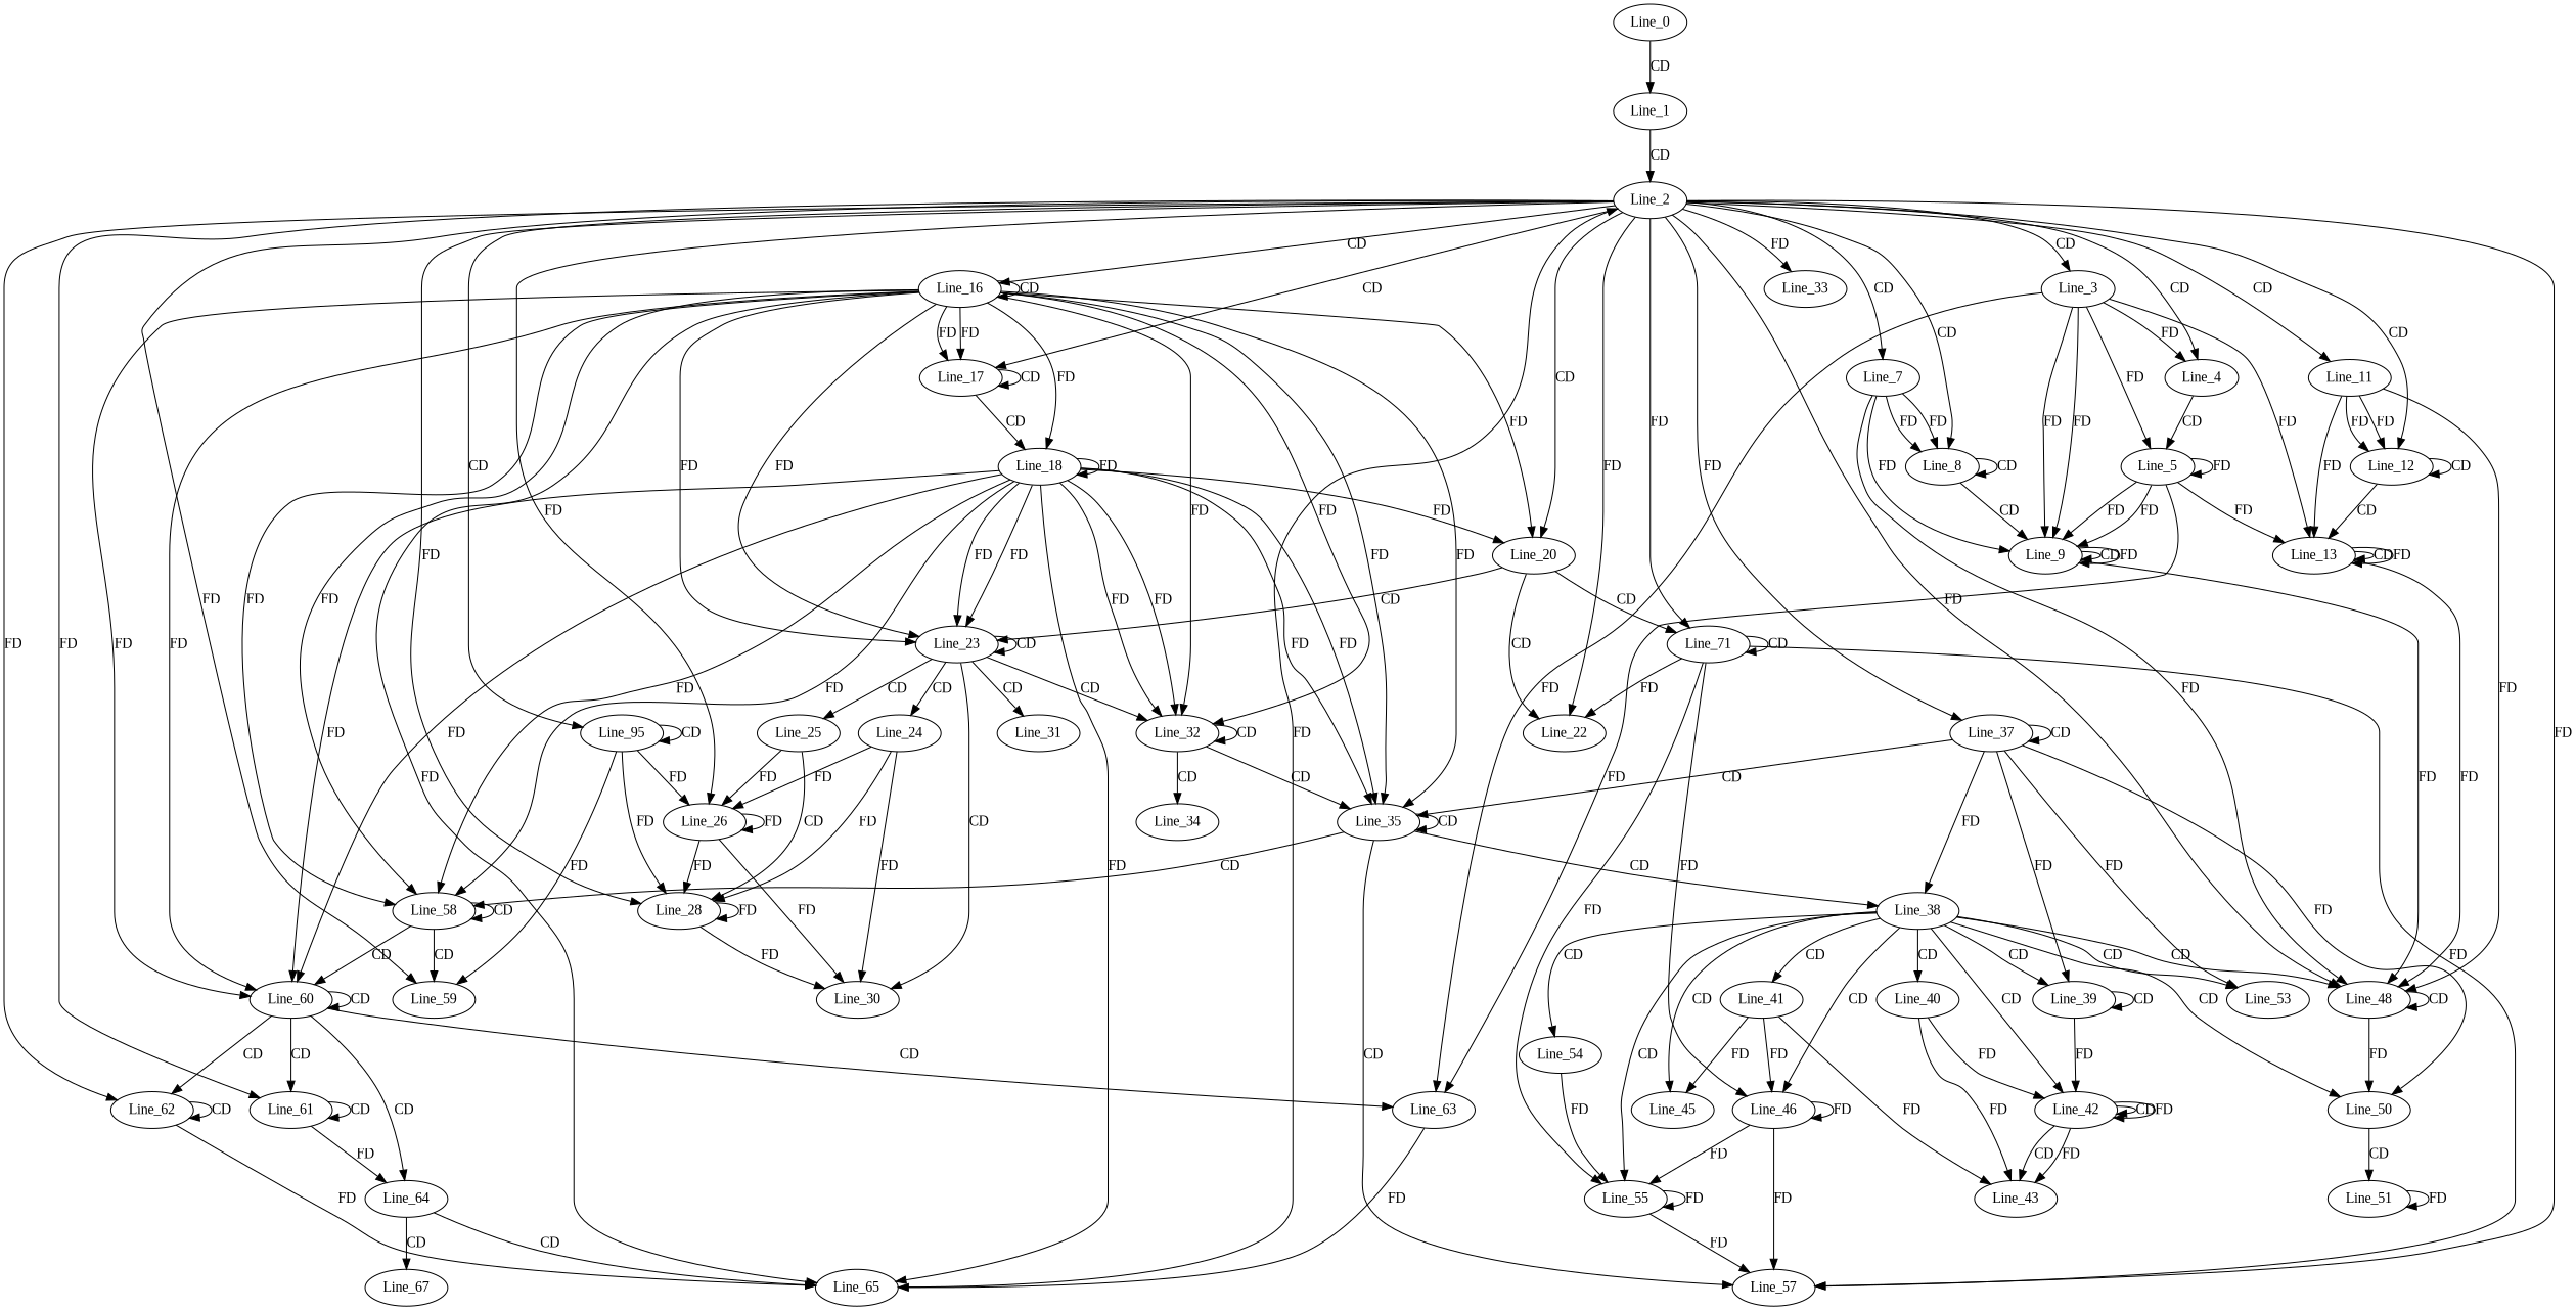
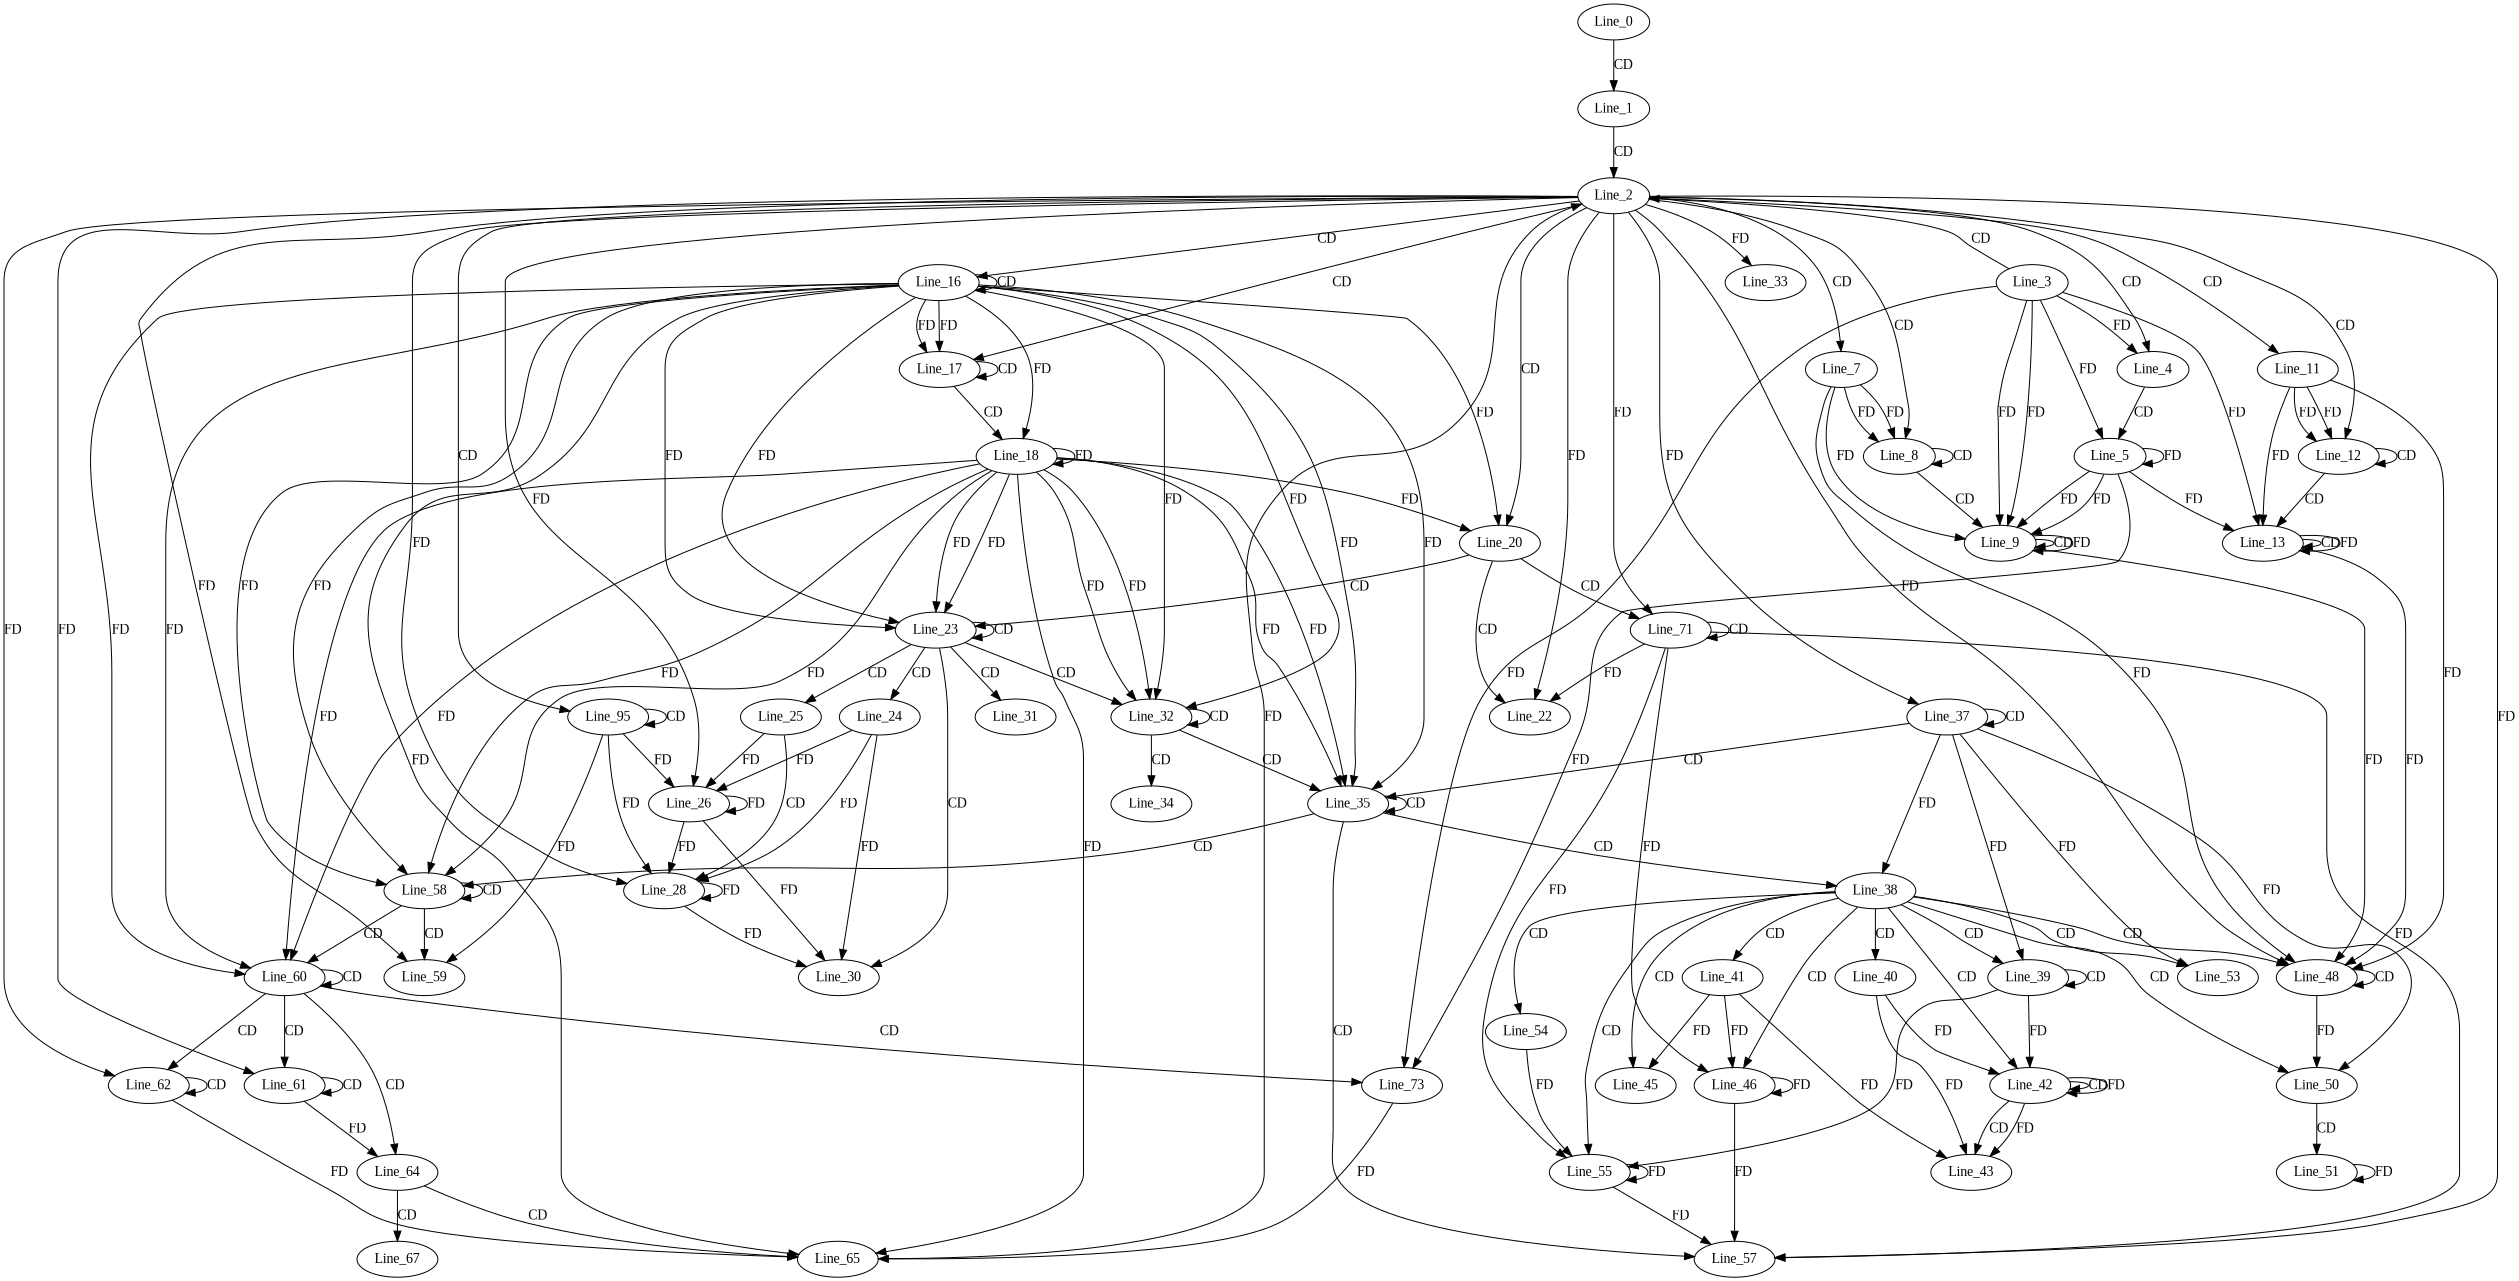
  digraph {
    fontname="Liberation Serif"
    node [fontname="Liberation Serif"]
    edge [fontname="Liberation Serif"]
    Line_0
    Line_1
    Line_2
    Line_3
    Line_4
    Line_7
    Line_8
    Line_11
    Line_12
    n10 [label=Line_95]
    Line_16
    Line_17
    Line_20
    n14 [label=Line_71]
    Line_22
    Line_26
    Line_28
    Line_33
    Line_37
    Line_48
    Line_57
    Line_59
    Line_61
    Line_62
    Line_5
    Line_9
    Line_13
-   Line_63
+   Line_63 [label=Line_73]
    Line_65
    Line_18
    Line_23
    Line_32
    Line_35
    Line_58
    Line_60
    Line_46
    Line_55
    Line_30
    Line_38
    Line_39
    Line_50
    Line_53
    Line_64
    Line_24
    Line_25
    Line_31
    Line_34
    Line_40
    Line_41
    Line_42
    Line_45
    Line_54
    Line_51
    Line_43
    Line_67
    Line_0 -> Line_1 [label=CD]
    Line_1 -> Line_2 [label=CD]
-   Line_2 -> Line_3 [label=CD]
+   Line_3 -> Line_2 [label=CD]
    Line_2 -> Line_4 [label=CD]
    Line_2 -> Line_7 [label=CD]
    Line_2 -> Line_8 [label=CD]
    Line_2 -> Line_11 [label=CD]
    Line_2 -> Line_12 [label=CD]
    Line_2 -> n10 [label=CD]
    Line_2 -> Line_16 [label=CD]
    Line_2 -> Line_17 [label=CD]
    Line_2 -> Line_20 [label=CD]
    Line_2 -> n14 [label=FD]
    Line_2 -> Line_22 [label=FD]
    Line_2 -> Line_26 [label=FD]
    Line_2 -> Line_28 [label=FD]
    Line_2 -> Line_33 [label=FD]
    Line_2 -> Line_37 [label=FD]
    Line_2 -> Line_48 [label=FD]
    Line_2 -> Line_57 [label=FD]
    Line_2 -> Line_59 [label=FD]
    Line_2 -> Line_61 [label=FD]
    Line_2 -> Line_62 [label=FD]
    Line_3 -> Line_4 [label=FD]
    Line_3 -> Line_5 [label=FD]
    Line_3 -> Line_9 [label=FD]
    Line_3 -> Line_9 [label=FD]
    Line_3 -> Line_13 [label=FD]
    Line_3 -> Line_63 [label=FD]
    Line_4 -> Line_5 [label=CD]
    Line_7 -> Line_8 [label=FD]
    Line_7 -> Line_8 [label=FD]
    Line_7 -> Line_48 [label=FD]
    Line_7 -> Line_9 [label=FD]
    Line_8 -> Line_8 [label=CD]
    Line_8 -> Line_9 [label=CD]
    Line_11 -> Line_12 [label=FD]
    Line_11 -> Line_12 [label=FD]
    Line_11 -> Line_48 [label=FD]
    Line_11 -> Line_13 [label=FD]
    Line_12 -> Line_12 [label=CD]
    Line_12 -> Line_13 [label=CD]
    n10 -> n10 [label=CD]
    n10 -> Line_26 [label=FD]
    n10 -> Line_28 [label=FD]
    n10 -> Line_59 [label=FD]
    Line_16 -> Line_16 [label=CD]
    Line_16 -> Line_17 [label=FD]
    Line_16 -> Line_17 [label=FD]
    Line_16 -> Line_20 [label=FD]
    Line_16 -> Line_65 [label=FD]
    Line_16 -> Line_18 [label=FD]
    Line_16 -> Line_23 [label=FD]
    Line_16 -> Line_23 [label=FD]
    Line_16 -> Line_32 [label=FD]
    Line_16 -> Line_32 [label=FD]
    Line_16 -> Line_35 [label=FD]
    Line_16 -> Line_35 [label=FD]
    Line_16 -> Line_58 [label=FD]
    Line_16 -> Line_58 [label=FD]
    Line_16 -> Line_60 [label=FD]
    Line_16 -> Line_60 [label=FD]
    Line_17 -> Line_17 [label=CD]
    Line_17 -> Line_18 [label=CD]
    Line_20 -> n14 [label=CD]
    Line_20 -> Line_22 [label=CD]
    Line_20 -> Line_23 [label=CD]
    n14 -> n14 [label=CD]
    n14 -> Line_22 [label=FD]
    n14 -> Line_57 [label=FD]
    n14 -> Line_46 [label=FD]
    n14 -> Line_55 [label=FD]
    Line_26 -> Line_26 [label=FD]
    Line_26 -> Line_28 [label=FD]
    Line_26 -> Line_30 [label=FD]
    Line_28 -> Line_28 [label=FD]
    Line_28 -> Line_30 [label=FD]
    Line_37 -> Line_37 [label=CD]
    Line_37 -> Line_35 [label=CD]
    Line_37 -> Line_38 [label=FD]
    Line_37 -> Line_39 [label=FD]
    Line_37 -> Line_50 [label=FD]
    Line_37 -> Line_53 [label=FD]
    Line_48 -> Line_48 [label=CD]
    Line_48 -> Line_50 [label=FD]
    Line_61 -> Line_61 [label=CD]
    Line_61 -> Line_64 [label=FD]
    Line_62 -> Line_62 [label=CD]
    Line_62 -> Line_65 [label=FD]
    Line_5 -> Line_5 [label=FD]
    Line_5 -> Line_9 [label=FD]
    Line_5 -> Line_9 [label=FD]
    Line_5 -> Line_13 [label=FD]
    Line_5 -> Line_63 [label=FD]
    Line_9 -> Line_48 [label=FD]
    Line_9 -> Line_9 [label=CD]
    Line_9 -> Line_9 [label=FD]
    Line_13 -> Line_48 [label=FD]
    Line_13 -> Line_13 [label=CD]
    Line_13 -> Line_13 [label=FD]
    Line_63 -> Line_65 [label=FD]
    Line_65 -> Line_2 [label=FD]
    Line_18 -> Line_20 [label=FD]
    Line_18 -> Line_65 [label=FD]
    Line_18 -> Line_18 [label=FD]
    Line_18 -> Line_23 [label=FD]
    Line_18 -> Line_23 [label=FD]
    Line_18 -> Line_32 [label=FD]
    Line_18 -> Line_32 [label=FD]
    Line_18 -> Line_35 [label=FD]
    Line_18 -> Line_35 [label=FD]
    Line_18 -> Line_58 [label=FD]
    Line_18 -> Line_58 [label=FD]
    Line_18 -> Line_60 [label=FD]
    Line_18 -> Line_60 [label=FD]
    Line_23 -> Line_23 [label=CD]
    Line_23 -> Line_32 [label=CD]
    Line_23 -> Line_30 [label=CD]
    Line_23 -> Line_24 [label=CD]
    Line_23 -> Line_25 [label=CD]
    Line_23 -> Line_31 [label=CD]
    Line_32 -> Line_32 [label=CD]
    Line_32 -> Line_35 [label=CD]
    Line_32 -> Line_34 [label=CD]
    Line_35 -> Line_57 [label=CD]
    Line_35 -> Line_35 [label=CD]
    Line_35 -> Line_58 [label=CD]
    Line_35 -> Line_38 [label=CD]
    Line_58 -> Line_59 [label=CD]
    Line_58 -> Line_58 [label=CD]
    Line_58 -> Line_60 [label=CD]
    Line_60 -> Line_61 [label=CD]
    Line_60 -> Line_62 [label=CD]
    Line_60 -> Line_63 [label=CD]
    Line_60 -> Line_60 [label=CD]
    Line_60 -> Line_64 [label=CD]
    Line_46 -> Line_57 [label=FD]
    Line_46 -> Line_46 [label=FD]
-   Line_46 -> Line_55 [label=FD]
+   Line_39 -> Line_55 [label=FD]
    Line_55 -> Line_57 [label=FD]
    Line_55 -> Line_55 [label=FD]
    Line_38 -> Line_48 [label=CD]
    Line_38 -> Line_46 [label=CD]
    Line_38 -> Line_55 [label=CD]
    Line_38 -> Line_39 [label=CD]
    Line_38 -> Line_50 [label=CD]
    Line_38 -> Line_53 [label=CD]
    Line_38 -> Line_40 [label=CD]
    Line_38 -> Line_41 [label=CD]
    Line_38 -> Line_42 [label=CD]
    Line_38 -> Line_45 [label=CD]
    Line_38 -> Line_54 [label=CD]
    Line_39 -> Line_39 [label=CD]
    Line_39 -> Line_42 [label=FD]
    Line_50 -> Line_51 [label=CD]
    Line_64 -> Line_65 [label=CD]
    Line_64 -> Line_67 [label=CD]
    Line_24 -> Line_26 [label=FD]
    Line_24 -> Line_28 [label=FD]
    Line_24 -> Line_30 [label=FD]
    Line_25 -> Line_26 [label=FD]
    Line_25 -> Line_28 [label=CD]
    Line_40 -> Line_42 [label=FD]
    Line_40 -> Line_43 [label=FD]
    Line_41 -> Line_46 [label=FD]
    Line_41 -> Line_45 [label=FD]
    Line_41 -> Line_43 [label=FD]
    Line_42 -> Line_42 [label=CD]
    Line_42 -> Line_42 [label=FD]
    Line_42 -> Line_43 [label=CD]
    Line_42 -> Line_43 [label=FD]
    Line_54 -> Line_55 [label=FD]
    Line_51 -> Line_51 [label=FD]
  }
